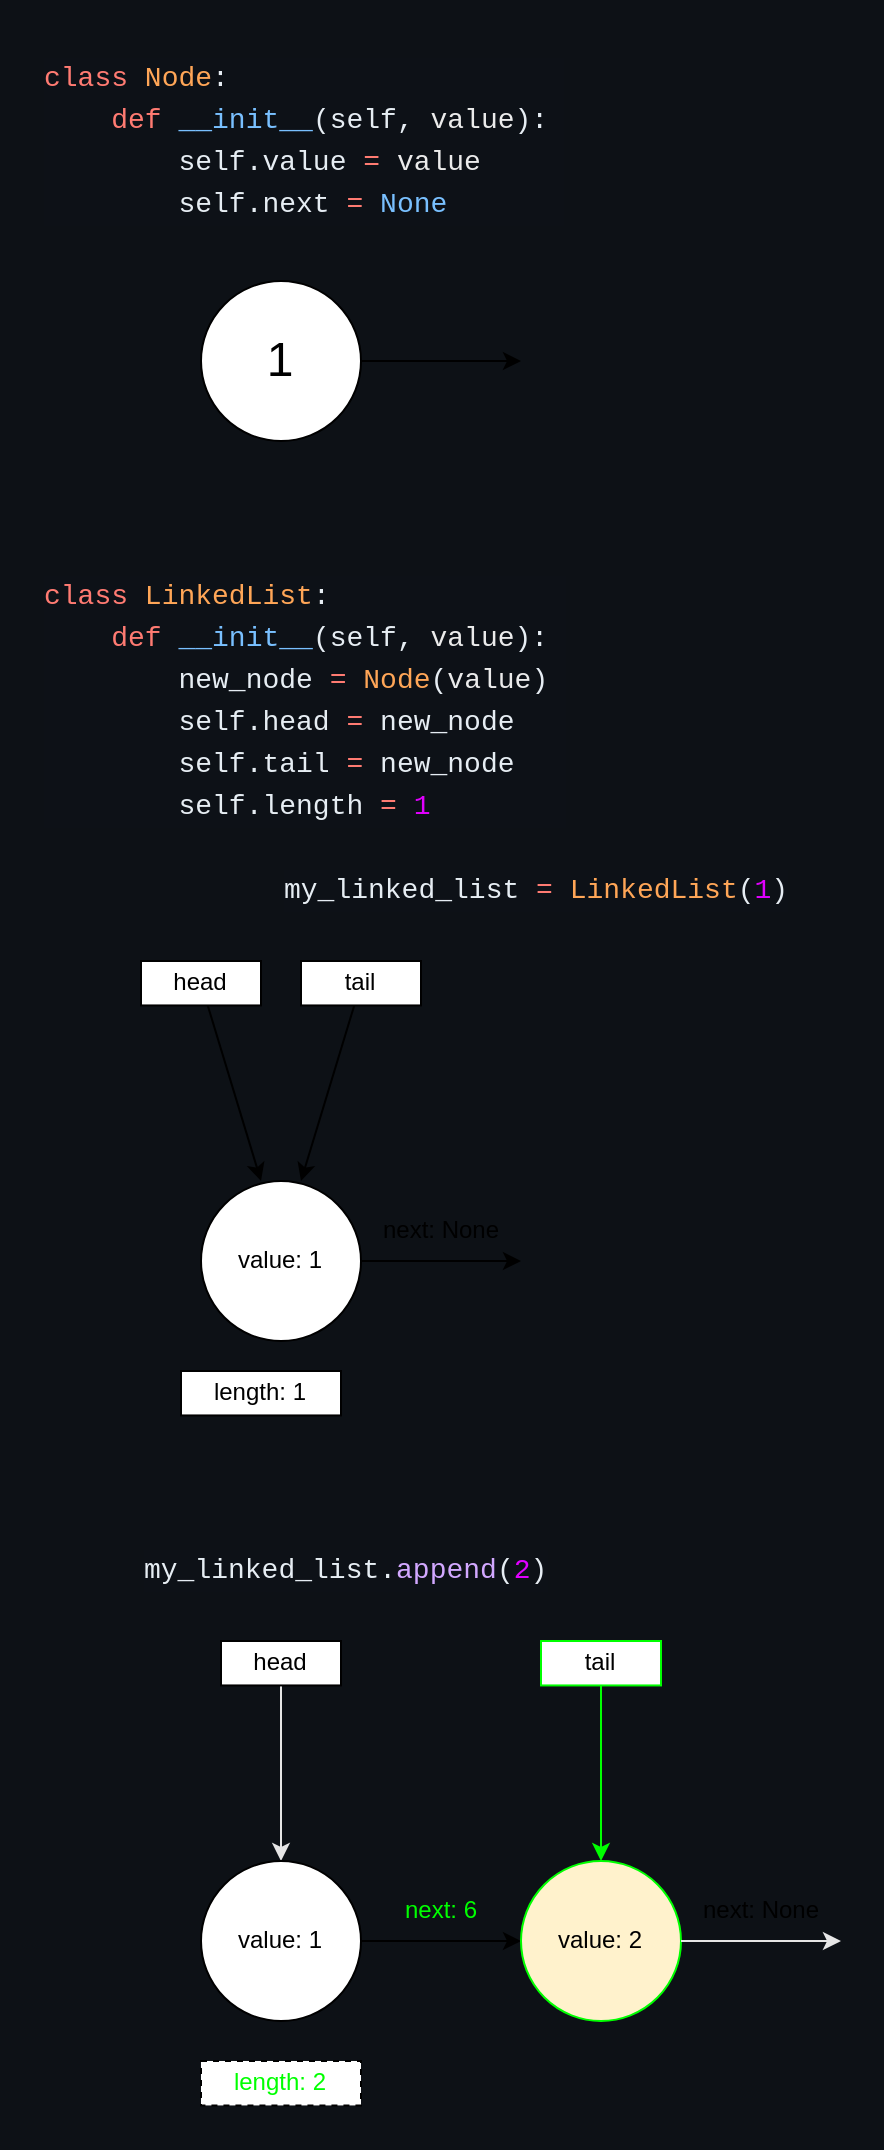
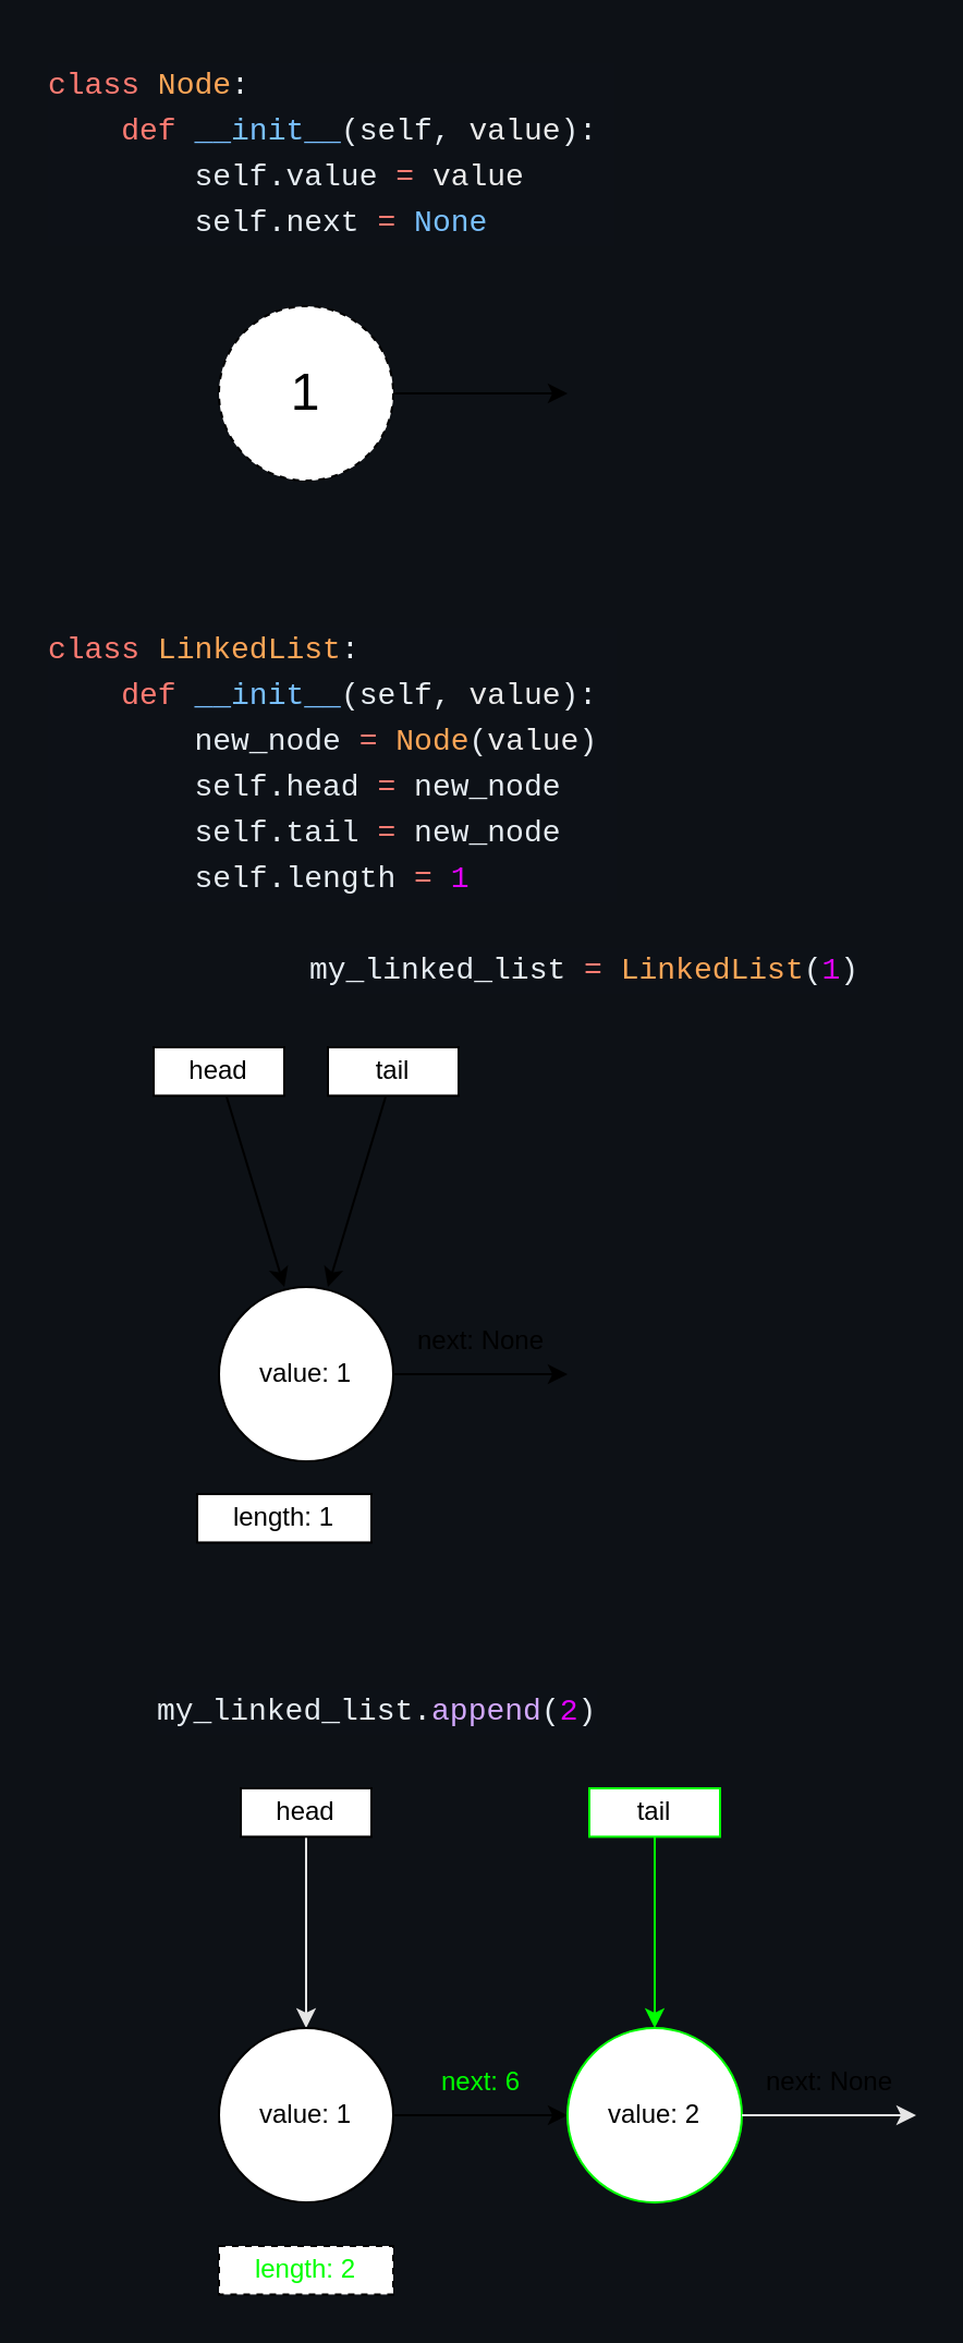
  <mxCell id="0" />
  <mxCell id="1" parent="0" />
  <mxCell id="2" value="" style="edgeStyle=none;html=1;rounded=0;" parent="1" source="3" edge="1"><mxGeometry relative="1" as="geometry"><mxPoint x="260" y="180" as="targetPoint" /></mxGeometry></mxCell>
- <mxCell id="3" value="&lt;font style=&quot;font-size: 24px;&quot;&gt;1&lt;/font&gt;" style="ellipse;whiteSpace=wrap;html=1;aspect=fixed;rounded=0;" parent="1" vertex="1"><mxGeometry x="100" y="140" width="80" height="80" as="geometry" /></mxCell>
+ <mxCell id="3" value="&lt;font style=&quot;font-size: 24px;&quot;&gt;1&lt;/font&gt;" style="ellipse;whiteSpace=wrap;html=1;aspect=fixed;rounded=0;dashed=1;" parent="1" vertex="1"><mxGeometry x="100" y="140" width="80" height="80" as="geometry" /></mxCell>
  <mxCell id="4" value="&lt;div style=&quot;color: rgb(230, 237, 243); background-color: rgb(13, 17, 23); font-family: Menlo, Menlo, Monaco, &amp;quot;Courier New&amp;quot;, monospace; font-size: 14px; line-height: 21px;&quot;&gt;&lt;div&gt;&lt;span style=&quot;color: #ff7b72;&quot;&gt;class&lt;/span&gt; &lt;span style=&quot;color: #ffa657;&quot;&gt;Node&lt;/span&gt;:&lt;/div&gt;&lt;div&gt;    &lt;span style=&quot;color: #ff7b72;&quot;&gt;&amp;nbsp; &amp;nbsp; def&lt;/span&gt; &lt;span style=&quot;color: #79c0ff;&quot;&gt;__init__&lt;/span&gt;(self, &lt;span style=&quot;color: #ebebeb;&quot;&gt;value&lt;/span&gt;):&amp;nbsp;&lt;/div&gt;&lt;div&gt;&amp;nbsp; &amp;nbsp; &amp;nbsp; &amp;nbsp; self.value &lt;span style=&quot;color: #ff7b72;&quot;&gt;=&lt;/span&gt; &lt;span style=&quot;color: #ebebeb;&quot;&gt;value&lt;/span&gt;&amp;nbsp;&lt;/div&gt;&lt;div&gt;&amp;nbsp; &amp;nbsp; &amp;nbsp; &amp;nbsp; self.next &lt;span style=&quot;color: #ff7b72;&quot;&gt;=&lt;/span&gt; &lt;span style=&quot;color: #79c0ff;&quot;&gt;None&lt;/span&gt;&lt;/div&gt;&lt;/div&gt;" style="text;html=1;align=left;verticalAlign=middle;resizable=0;points=[];autosize=1;strokeColor=none;fillColor=none;rounded=0;" parent="1" vertex="1"><mxGeometry x="20" y="20" width="280" height="100" as="geometry" /></mxCell>
  <mxCell id="5" value="&lt;div style=&quot;color: rgb(230, 237, 243); background-color: rgb(13, 17, 23); font-family: Menlo, Menlo, Monaco, &amp;quot;Courier New&amp;quot;, monospace; font-size: 14px; line-height: 21px;&quot;&gt;&lt;div style=&quot;line-height: 21px;&quot;&gt;&lt;div&gt;&lt;span style=&quot;color: #ff7b72;&quot;&gt;class&lt;/span&gt; &lt;span style=&quot;color: #ffa657;&quot;&gt;LinkedList&lt;/span&gt;:&lt;/div&gt;&lt;div&gt;&lt;span style=&quot;color: #ff7b72;&quot;&gt;&amp;nbsp; &amp;nbsp; def&lt;/span&gt; &lt;span style=&quot;color: #79c0ff;&quot;&gt;__init__&lt;/span&gt;(self, &lt;span style=&quot;color: #ebebeb;&quot;&gt;value&lt;/span&gt;):&amp;nbsp;&lt;/div&gt;&lt;div&gt;        &lt;span style=&quot;white-space: pre;&quot;&gt;&#09;&lt;/span&gt;new_node &lt;span style=&quot;color: #ff7b72;&quot;&gt;=&lt;/span&gt; &lt;span style=&quot;color: #ffa657;&quot;&gt;Node&lt;/span&gt;(&lt;span style=&quot;color: #ebebeb;&quot;&gt;value&lt;/span&gt;)&amp;nbsp;&lt;/div&gt;&lt;div&gt;        &lt;span style=&quot;white-space: pre;&quot;&gt;&#09;&lt;/span&gt;self.head &lt;span style=&quot;color: #ff7b72;&quot;&gt;=&lt;/span&gt; new_node&amp;nbsp;&lt;/div&gt;&lt;div&gt;        &lt;span style=&quot;white-space: pre;&quot;&gt;&#09;&lt;/span&gt;self.tail &lt;span style=&quot;color: #ff7b72;&quot;&gt;=&lt;/span&gt; new_node&amp;nbsp;&lt;/div&gt;&lt;div&gt;        &lt;span style=&quot;white-space: pre;&quot;&gt;&#09;&lt;/span&gt;self.length &lt;span style=&quot;color: #ff7b72;&quot;&gt;=&lt;/span&gt; &lt;span style=&quot;color: #e100ff;&quot;&gt;1&lt;/span&gt;&lt;/div&gt;&lt;/div&gt;&lt;/div&gt;" style="text;html=1;align=left;verticalAlign=middle;resizable=0;points=[];autosize=1;strokeColor=none;fillColor=none;rounded=0;" parent="1" vertex="1"><mxGeometry x="20" y="280" width="280" height="140" as="geometry" /></mxCell>
  <mxCell id="6" value="" style="group;rounded=0;" parent="1" vertex="1" connectable="0"><mxGeometry x="30" y="495" width="60" height="100" as="geometry" /></mxCell>
  <mxCell id="7" value="" style="edgeStyle=none;html=1;rounded=0;" parent="6" source="13" edge="1"><mxGeometry relative="1" as="geometry"><mxPoint x="100" y="95" as="targetPoint" /></mxGeometry></mxCell>
  <mxCell id="8" value="" style="edgeStyle=none;html=1;rounded=0;" parent="1" source="9" edge="1"><mxGeometry relative="1" as="geometry"><mxPoint x="150" y="590" as="targetPoint" /></mxGeometry></mxCell>
  <mxCell id="9" value="tail" style="whiteSpace=wrap;html=1;rounded=0;" parent="1" vertex="1"><mxGeometry x="150" y="480" width="60" height="22.222" as="geometry" /></mxCell>
  <mxCell id="10" value="" style="edgeStyle=none;html=1;rounded=0;" parent="1" source="11" edge="1"><mxGeometry relative="1" as="geometry"><mxPoint x="260" y="630" as="targetPoint" /></mxGeometry></mxCell>
  <mxCell id="11" value="&lt;font style=&quot;font-size: 12px;&quot;&gt;value: 1&lt;/font&gt;" style="ellipse;whiteSpace=wrap;html=1;aspect=fixed;rounded=0;" parent="1" vertex="1"><mxGeometry x="100" y="590" width="80" height="80" as="geometry" /></mxCell>
  <mxCell id="12" value="next: None" style="text;html=1;align=center;verticalAlign=middle;resizable=0;points=[];autosize=1;strokeColor=none;fillColor=none;rounded=0;" parent="1" vertex="1"><mxGeometry x="180" y="600" width="80" height="30" as="geometry" /></mxCell>
  <mxCell id="13" value="head" style="whiteSpace=wrap;html=1;rounded=0;" parent="1" vertex="1"><mxGeometry x="70" y="480" width="60" height="22.22" as="geometry" /></mxCell>
  <mxCell id="14" value="length: 1" style="whiteSpace=wrap;html=1;rounded=0;" parent="1" vertex="1"><mxGeometry x="90" y="685" width="80" height="22.22" as="geometry" /></mxCell>
  <mxCell id="15" value="&lt;div style=&quot;background-color: rgb(13, 17, 23); font-family: Menlo, Menlo, Monaco, &amp;quot;Courier New&amp;quot;, monospace; font-size: 14px; line-height: 21px; color: rgb(230, 237, 243);&quot;&gt;&lt;div style=&quot;line-height: 21px;&quot;&gt;&lt;div style=&quot;line-height: 21px;&quot;&gt;my_linked_list &lt;span style=&quot;color: #ff7b72;&quot;&gt;=&lt;/span&gt; &lt;span style=&quot;color: #ffa657;&quot;&gt;LinkedList&lt;/span&gt;(&lt;span style=&quot;color: #e100ff;&quot;&gt;1&lt;/span&gt;)&lt;/div&gt;&lt;/div&gt;&lt;/div&gt;" style="text;html=1;align=left;verticalAlign=middle;resizable=0;points=[];autosize=1;strokeColor=none;fillColor=none;rounded=0;" parent="1" vertex="1"><mxGeometry x="140" y="430" width="280" height="30" as="geometry" /></mxCell>
  <mxCell id="16" value="&lt;div style=&quot;background-color: rgb(13, 17, 23); font-family: Menlo, Menlo, Monaco, &amp;quot;Courier New&amp;quot;, monospace; font-size: 14px; line-height: 21px; color: rgb(230, 237, 243);&quot;&gt;&lt;div style=&quot;line-height: 21px;&quot;&gt;&lt;div style=&quot;line-height: 21px;&quot;&gt;&lt;div style=&quot;line-height: 21px;&quot;&gt;&lt;div&gt;my_linked_list.&lt;span style=&quot;color: #d2a8ff;&quot;&gt;append&lt;/span&gt;(&lt;span style=&quot;color: #e100ff;&quot;&gt;2&lt;/span&gt;)&lt;/div&gt;&lt;div&gt;&lt;/div&gt;&lt;/div&gt;&lt;/div&gt;&lt;/div&gt;&lt;/div&gt;" style="text;html=1;align=left;verticalAlign=middle;resizable=0;points=[];autosize=1;strokeColor=none;fillColor=none;rounded=0;" parent="1" vertex="1"><mxGeometry x="70" y="770" width="230" height="30" as="geometry" /></mxCell>
  <mxCell id="17" value="" style="edgeStyle=none;html=1;rounded=0;entryX=0.5;entryY=0;entryDx=0;entryDy=0;strokeColor=#E6E6E6;" parent="1" source="23" target="21" edge="1"><mxGeometry relative="1" as="geometry"><mxPoint x="130" y="930" as="targetPoint" /></mxGeometry></mxCell>
  <mxCell id="18" value="" style="edgeStyle=none;html=1;rounded=0;entryX=0.5;entryY=0;entryDx=0;entryDy=0;strokeColor=#00FF00;" parent="1" source="19" target="25" edge="1"><mxGeometry relative="1" as="geometry"><mxPoint x="150" y="930" as="targetPoint" /></mxGeometry></mxCell>
  <mxCell id="19" value="tail" style="whiteSpace=wrap;html=1;rounded=0;strokeColor=#00FF00;" parent="1" vertex="1"><mxGeometry x="270" y="820" width="60" height="22.222" as="geometry" /></mxCell>
  <mxCell id="20" value="" style="edgeStyle=none;html=1;rounded=0;" parent="1" source="21" edge="1"><mxGeometry relative="1" as="geometry"><mxPoint x="260" y="970" as="targetPoint" /></mxGeometry></mxCell>
  <mxCell id="21" value="&lt;font style=&quot;font-size: 12px;&quot;&gt;value: 1&lt;/font&gt;" style="ellipse;whiteSpace=wrap;html=1;aspect=fixed;rounded=0;" parent="1" vertex="1"><mxGeometry x="100" y="930" width="80" height="80" as="geometry" /></mxCell>
  <mxCell id="22" value="next: None" style="text;html=1;align=center;verticalAlign=middle;resizable=0;points=[];autosize=1;strokeColor=none;fillColor=none;rounded=0;" parent="1" vertex="1"><mxGeometry x="340" y="940" width="80" height="30" as="geometry" /></mxCell>
  <mxCell id="23" value="head" style="whiteSpace=wrap;html=1;rounded=0;" parent="1" vertex="1"><mxGeometry x="110" y="820" width="60" height="22.22" as="geometry" /></mxCell>
  <mxCell id="24" value="&lt;font color=&quot;#00ff00&quot;&gt;length: 2&lt;/font&gt;" style="whiteSpace=wrap;html=1;rounded=0;dashed=1;" parent="1" vertex="1"><mxGeometry x="100" y="1030" width="80" height="22.22" as="geometry" /></mxCell>
- <mxCell id="25" value="&lt;font style=&quot;font-size: 12px;&quot;&gt;value: 2&lt;/font&gt;" style="ellipse;whiteSpace=wrap;html=1;aspect=fixed;rounded=0;strokeColor=#00FF00;fillColor=#fff2cc;" parent="1" vertex="1"><mxGeometry x="260" y="930" width="80" height="80" as="geometry" /></mxCell>
+ <mxCell id="25" value="&lt;font style=&quot;font-size: 12px;&quot;&gt;value: 2&lt;/font&gt;" style="ellipse;whiteSpace=wrap;html=1;aspect=fixed;rounded=0;strokeColor=#00FF00;" parent="1" vertex="1"><mxGeometry x="260" y="930" width="80" height="80" as="geometry" /></mxCell>
  <mxCell id="26" value="" style="edgeStyle=none;html=1;rounded=0;exitX=1;exitY=0.5;exitDx=0;exitDy=0;strokeColor=#E6E6E6;" parent="1" source="25" edge="1"><mxGeometry relative="1" as="geometry"><mxPoint x="420" y="970" as="targetPoint" /><mxPoint x="190" y="980" as="sourcePoint" /></mxGeometry></mxCell>
  <mxCell id="27" value="&lt;font color=&quot;#00ff00&quot;&gt;next: 6&lt;/font&gt;" style="text;html=1;align=center;verticalAlign=middle;resizable=0;points=[];autosize=1;strokeColor=none;fillColor=none;rounded=0;" parent="1" vertex="1"><mxGeometry x="190" y="940" width="60" height="30" as="geometry" /></mxCell>
